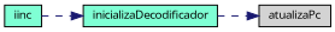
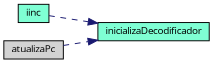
  digraph {
    fontname="Open Sans"
    rankdir=LR
    node [color=black fillcolor=aquamarine fontname="Open Sans" fontsize=10 shape=record style=filled]
    edge [color=midnightblue fontname="Open Sans" fontsize=10 labelfontname=Helvetica labelfontsize=10 style=dashed]
    n1 [fontcolor=black height=0.2 label=iinc width=0.4]
    n2 [height=0.2 label=inicializaDecodificador width=0.4]
    n3 [fillcolor=lightgrey height=0.2 label=atualizaPc width=0.4]
    n1 -> n2
-   n2 -> n3
+   n3 -> n2
  }
